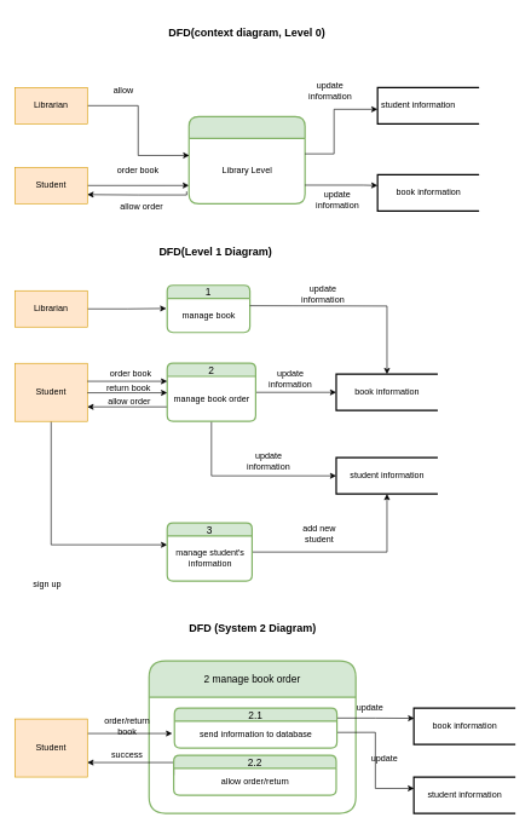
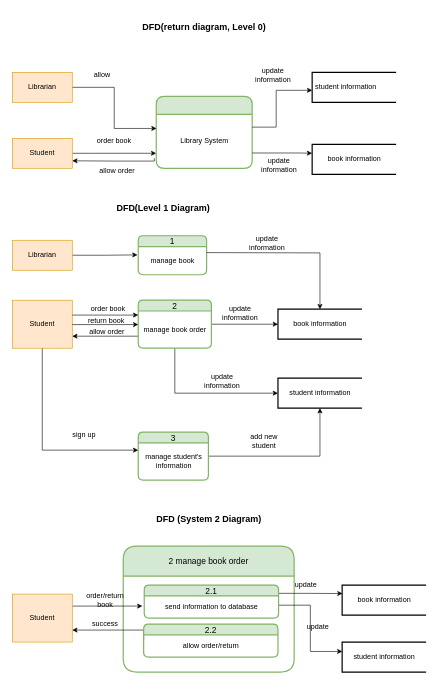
  <mxCell id="0" />
  <mxCell id="1" parent="0" />
  <mxCell id="2" style="edgeStyle=orthogonalEdgeStyle;rounded=0;orthogonalLoop=1;jettySize=auto;html=1;exitX=1;exitY=0.5;exitDx=0;exitDy=0;entryX=0;entryY=0.722;entryDx=0;entryDy=0;entryPerimeter=0;" edge="1" parent="1" source="3" target="5"><mxGeometry relative="1" as="geometry" /></mxCell>
  <mxCell id="3" value="Student" style="rounded=0;whiteSpace=wrap;html=1;fillColor=#ffe6cc;strokeColor=#d79b00;" vertex="1" parent="1"><mxGeometry x="20" y="230" width="100" height="50" as="geometry" /></mxCell>
  <mxCell id="4" value="" style="swimlane;childLayout=stackLayout;horizontal=1;startSize=30;horizontalStack=0;rounded=1;fontSize=14;fontStyle=0;strokeWidth=2;resizeParent=0;resizeLast=1;shadow=0;dashed=0;align=center;fillColor=#d5e8d4;strokeColor=#82b366;" vertex="1" parent="1"><mxGeometry x="260" y="160" width="160" height="120" as="geometry" /></mxCell>
- <mxCell id="5" value="Library Level" style="text;html=1;align=center;verticalAlign=middle;resizable=0;points=[];autosize=1;strokeColor=none;fillColor=none;" vertex="1" parent="4"><mxGeometry y="30" width="160" height="90" as="geometry" /></mxCell>
+ <mxCell id="5" value="Library System" style="text;html=1;align=center;verticalAlign=middle;resizable=0;points=[];autosize=1;strokeColor=none;fillColor=none;" vertex="1" parent="4"><mxGeometry y="30" width="160" height="90" as="geometry" /></mxCell>
  <mxCell id="6" style="edgeStyle=orthogonalEdgeStyle;rounded=0;orthogonalLoop=1;jettySize=auto;html=1;exitX=1;exitY=0.5;exitDx=0;exitDy=0;entryX=0.003;entryY=0.262;entryDx=0;entryDy=0;entryPerimeter=0;" edge="1" parent="1" source="7" target="5"><mxGeometry relative="1" as="geometry"><Array as="points"><mxPoint x="190" y="145" /><mxPoint x="190" y="214" /></Array></mxGeometry></mxCell>
  <mxCell id="7" value="Librarian" style="rounded=0;whiteSpace=wrap;html=1;fillColor=#ffe6cc;strokeColor=#d79b00;" vertex="1" parent="1"><mxGeometry x="20" y="120" width="100" height="50" as="geometry" /></mxCell>
  <mxCell id="8" value="&lt;div style=&quot;text-align: center;&quot;&gt;&lt;span style=&quot;background-color: initial; white-space: pre;&quot;&gt; &lt;/span&gt;&lt;span style=&quot;background-color: initial;&quot;&gt;student information&lt;/span&gt;&lt;/div&gt;" style="strokeWidth=2;html=1;shape=mxgraph.flowchart.annotation_1;align=left;pointerEvents=1;" vertex="1" parent="1"><mxGeometry x="520" y="120" width="140" height="50" as="geometry" /></mxCell>
  <mxCell id="9" value="&lt;div style=&quot;&quot;&gt;book information&lt;/div&gt;" style="strokeWidth=2;html=1;shape=mxgraph.flowchart.annotation_1;align=center;pointerEvents=1;" vertex="1" parent="1"><mxGeometry x="520" y="240" width="140" height="50" as="geometry" /></mxCell>
  <mxCell id="10" style="edgeStyle=orthogonalEdgeStyle;rounded=0;orthogonalLoop=1;jettySize=auto;html=1;exitX=1;exitY=0.5;exitDx=0;exitDy=0;" edge="1" parent="1"><mxGeometry relative="1" as="geometry"><mxPoint x="420" y="211.4" as="sourcePoint" /><mxPoint x="520" y="150" as="targetPoint" /><Array as="points"><mxPoint x="460" y="211" /><mxPoint x="460" y="150" /><mxPoint x="510" y="150" /></Array></mxGeometry></mxCell>
  <mxCell id="11" style="edgeStyle=orthogonalEdgeStyle;rounded=0;orthogonalLoop=1;jettySize=auto;html=1;exitX=1;exitY=0.5;exitDx=0;exitDy=0;" edge="1" parent="1"><mxGeometry relative="1" as="geometry"><mxPoint x="420" y="254.52" as="sourcePoint" /><mxPoint x="520" y="255" as="targetPoint" /><Array as="points"><mxPoint x="500" y="255" /><mxPoint x="500" y="255" /></Array></mxGeometry></mxCell>
  <mxCell id="12" value="allow" style="text;strokeColor=none;align=center;fillColor=none;html=1;verticalAlign=middle;whiteSpace=wrap;rounded=0;" vertex="1" parent="1"><mxGeometry x="140" y="110" width="60" height="30" as="geometry" /></mxCell>
  <mxCell id="13" value="order book" style="text;strokeColor=none;align=center;fillColor=none;html=1;verticalAlign=middle;whiteSpace=wrap;rounded=0;" vertex="1" parent="1"><mxGeometry x="160" y="220" width="60" height="30" as="geometry" /></mxCell>
  <mxCell id="14" style="edgeStyle=orthogonalEdgeStyle;rounded=0;orthogonalLoop=1;jettySize=auto;html=1;exitX=-0.02;exitY=0.813;exitDx=0;exitDy=0;entryX=1;entryY=0.75;entryDx=0;entryDy=0;exitPerimeter=0;" edge="1" parent="1" source="5" target="3"><mxGeometry relative="1" as="geometry"><mxPoint x="120" y="340.02" as="sourcePoint" /><mxPoint x="260" y="340" as="targetPoint" /><Array as="points"><mxPoint x="257" y="268" /><mxPoint x="190" y="268" /></Array></mxGeometry></mxCell>
  <mxCell id="15" value="allow order" style="text;strokeColor=none;align=center;fillColor=none;html=1;verticalAlign=middle;whiteSpace=wrap;rounded=0;" vertex="1" parent="1"><mxGeometry x="160" y="270" width="70" height="30" as="geometry" /></mxCell>
  <mxCell id="16" value="update information" style="text;strokeColor=none;align=center;fillColor=none;html=1;verticalAlign=middle;whiteSpace=wrap;rounded=0;" vertex="1" parent="1"><mxGeometry x="420" y="110" width="70" height="30" as="geometry" /></mxCell>
  <mxCell id="17" value="update information" style="text;strokeColor=none;align=center;fillColor=none;html=1;verticalAlign=middle;whiteSpace=wrap;rounded=0;" vertex="1" parent="1"><mxGeometry x="430" y="260" width="70" height="30" as="geometry" /></mxCell>
- <mxCell id="18" value="&lt;font style=&quot;font-size: 15px;&quot;&gt;&lt;b&gt;&lt;br&gt;DFD(context diagram, Level 0)&lt;br&gt;&lt;/b&gt;&lt;/font&gt;" style="text;strokeColor=none;align=center;fillColor=none;html=1;verticalAlign=middle;whiteSpace=wrap;rounded=0;" vertex="1" parent="1"><mxGeometry x="217" y="20" width="246" height="30" as="geometry" /></mxCell>
+ <mxCell id="18" value="&lt;font style=&quot;font-size: 15px;&quot;&gt;&lt;b&gt;&lt;br&gt;DFD(return diagram, Level 0)&lt;br&gt;&lt;/b&gt;&lt;/font&gt;" style="text;strokeColor=none;align=center;fillColor=none;html=1;verticalAlign=middle;whiteSpace=wrap;rounded=0;" vertex="1" parent="1"><mxGeometry x="217" y="20" width="246" height="30" as="geometry" /></mxCell>
  <mxCell id="19" style="edgeStyle=orthogonalEdgeStyle;rounded=0;orthogonalLoop=1;jettySize=auto;html=1;exitX=1;exitY=0.5;exitDx=0;exitDy=0;entryX=-0.011;entryY=0.296;entryDx=0;entryDy=0;entryPerimeter=0;fontSize=15;" edge="1" parent="1" source="20" target="22"><mxGeometry relative="1" as="geometry" /></mxCell>
  <mxCell id="20" value="Librarian" style="rounded=0;whiteSpace=wrap;html=1;fillColor=#ffe6cc;strokeColor=#d79b00;" vertex="1" parent="1"><mxGeometry x="20" y="400" width="100" height="50" as="geometry" /></mxCell>
  <mxCell id="21" value="1" style="swimlane;childLayout=stackLayout;horizontal=1;startSize=18;horizontalStack=0;rounded=1;fontSize=14;fontStyle=0;strokeWidth=2;resizeParent=0;resizeLast=1;shadow=0;dashed=0;align=center;fillColor=#d5e8d4;strokeColor=#82b366;" vertex="1" parent="1"><mxGeometry x="230" y="392.5" width="114" height="65" as="geometry"><mxRectangle x="314" y="502.5" width="50" height="30" as="alternateBounds" /></mxGeometry></mxCell>
  <mxCell id="22" value="manage book" style="text;html=1;align=center;verticalAlign=middle;resizable=0;points=[];autosize=1;strokeColor=none;fillColor=none;" vertex="1" parent="21"><mxGeometry y="18" width="114" height="47" as="geometry" /></mxCell>
  <mxCell id="23" value="&lt;div style=&quot;&quot;&gt;book information&lt;/div&gt;" style="strokeWidth=2;html=1;shape=mxgraph.flowchart.annotation_1;align=center;pointerEvents=1;" vertex="1" parent="1"><mxGeometry x="463" y="515" width="140" height="50" as="geometry" /></mxCell>
  <mxCell id="24" style="edgeStyle=orthogonalEdgeStyle;rounded=0;orthogonalLoop=1;jettySize=auto;html=1;exitX=1;exitY=0.5;exitDx=0;exitDy=0;fontSize=15;" edge="1" parent="1" target="23"><mxGeometry relative="1" as="geometry"><mxPoint x="344" y="420.59" as="sourcePoint" /><mxPoint x="452.746" y="420.002" as="targetPoint" /></mxGeometry></mxCell>
  <mxCell id="25" value="update information" style="text;strokeColor=none;align=center;fillColor=none;html=1;verticalAlign=middle;whiteSpace=wrap;rounded=0;" vertex="1" parent="1"><mxGeometry x="410" y="390" width="70" height="30" as="geometry" /></mxCell>
  <mxCell id="26" style="edgeStyle=orthogonalEdgeStyle;rounded=0;orthogonalLoop=1;jettySize=auto;html=1;exitX=0.5;exitY=1;exitDx=0;exitDy=0;fontSize=15;" edge="1" parent="1" source="27"><mxGeometry relative="1" as="geometry"><mxPoint x="230" y="750" as="targetPoint" /><Array as="points"><mxPoint x="70" y="750" /></Array></mxGeometry></mxCell>
  <mxCell id="27" value="Student" style="rounded=0;whiteSpace=wrap;html=1;fillColor=#ffe6cc;strokeColor=#d79b00;" vertex="1" parent="1"><mxGeometry x="20" y="500" width="100" height="80" as="geometry" /></mxCell>
  <mxCell id="28" style="edgeStyle=orthogonalEdgeStyle;rounded=0;orthogonalLoop=1;jettySize=auto;html=1;exitX=0;exitY=0.75;exitDx=0;exitDy=0;entryX=1;entryY=0.75;entryDx=0;entryDy=0;fontSize=15;" edge="1" parent="1" source="31" target="27"><mxGeometry relative="1" as="geometry" /></mxCell>
  <mxCell id="29" style="edgeStyle=orthogonalEdgeStyle;rounded=0;orthogonalLoop=1;jettySize=auto;html=1;exitX=1;exitY=0.5;exitDx=0;exitDy=0;fontSize=15;" edge="1" parent="1" source="31" target="23"><mxGeometry relative="1" as="geometry" /></mxCell>
  <mxCell id="30" style="edgeStyle=orthogonalEdgeStyle;rounded=0;orthogonalLoop=1;jettySize=auto;html=1;exitX=0.5;exitY=1;exitDx=0;exitDy=0;fontSize=15;entryX=0;entryY=0.5;entryDx=0;entryDy=0;entryPerimeter=0;" edge="1" parent="1" source="31" target="39"><mxGeometry relative="1" as="geometry"><mxPoint x="287" y="680" as="targetPoint" /></mxGeometry></mxCell>
  <mxCell id="31" value="2" style="swimlane;childLayout=stackLayout;horizontal=1;startSize=18;horizontalStack=0;rounded=1;fontSize=14;fontStyle=0;strokeWidth=2;resizeParent=0;resizeLast=1;shadow=0;dashed=0;align=center;fillColor=#d5e8d4;strokeColor=#82b366;" vertex="1" parent="1"><mxGeometry x="230" y="500" width="122" height="80" as="geometry"><mxRectangle x="314" y="502.5" width="50" height="30" as="alternateBounds" /></mxGeometry></mxCell>
  <mxCell id="32" value="manage book order" style="text;html=1;align=center;verticalAlign=middle;resizable=0;points=[];autosize=1;strokeColor=none;fillColor=none;" vertex="1" parent="31"><mxGeometry y="18" width="122" height="62" as="geometry" /></mxCell>
  <mxCell id="33" style="edgeStyle=orthogonalEdgeStyle;rounded=0;orthogonalLoop=1;jettySize=auto;html=1;exitX=1;exitY=0.5;exitDx=0;exitDy=0;fontSize=15;" edge="1" parent="1" target="32"><mxGeometry relative="1" as="geometry"><mxPoint x="120" y="540.61" as="sourcePoint" /><mxPoint x="229.544" y="540.002" as="targetPoint" /><Array as="points"><mxPoint x="190" y="540" /><mxPoint x="190" y="540" /></Array></mxGeometry></mxCell>
  <mxCell id="34" style="edgeStyle=orthogonalEdgeStyle;rounded=0;orthogonalLoop=1;jettySize=auto;html=1;exitX=1;exitY=0.5;exitDx=0;exitDy=0;fontSize=15;" edge="1" parent="1"><mxGeometry relative="1" as="geometry"><mxPoint x="120" y="524.76" as="sourcePoint" /><mxPoint x="230" y="524.769" as="targetPoint" /><Array as="points"><mxPoint x="200" y="524.15" /><mxPoint x="200" y="524.15" /></Array></mxGeometry></mxCell>
  <mxCell id="35" value="order book" style="text;strokeColor=none;align=center;fillColor=none;html=1;verticalAlign=middle;whiteSpace=wrap;rounded=0;" vertex="1" parent="1"><mxGeometry x="140" y="500" width="80" height="30" as="geometry" /></mxCell>
  <mxCell id="36" value="return book" style="text;strokeColor=none;align=center;fillColor=none;html=1;verticalAlign=middle;whiteSpace=wrap;rounded=0;" vertex="1" parent="1"><mxGeometry x="137" y="520" width="80" height="30" as="geometry" /></mxCell>
  <mxCell id="37" value="allow order" style="text;strokeColor=none;align=center;fillColor=none;html=1;verticalAlign=middle;whiteSpace=wrap;rounded=0;" vertex="1" parent="1"><mxGeometry x="138" y="537" width="80" height="30" as="geometry" /></mxCell>
  <mxCell id="38" value="update information" style="text;strokeColor=none;align=center;fillColor=none;html=1;verticalAlign=middle;whiteSpace=wrap;rounded=0;" vertex="1" parent="1"><mxGeometry x="360" y="507" width="80" height="30" as="geometry" /></mxCell>
  <mxCell id="39" value="&lt;div style=&quot;&quot;&gt;student information&lt;/div&gt;" style="strokeWidth=2;html=1;shape=mxgraph.flowchart.annotation_1;align=center;pointerEvents=1;" vertex="1" parent="1"><mxGeometry x="463" y="630" width="140" height="50" as="geometry" /></mxCell>
  <mxCell id="40" value="update information" style="text;strokeColor=none;align=center;fillColor=none;html=1;verticalAlign=middle;whiteSpace=wrap;rounded=0;" vertex="1" parent="1"><mxGeometry x="330" y="620" width="80" height="30" as="geometry" /></mxCell>
  <mxCell id="41" style="edgeStyle=orthogonalEdgeStyle;rounded=0;orthogonalLoop=1;jettySize=auto;html=1;exitX=1;exitY=0.5;exitDx=0;exitDy=0;entryX=0.5;entryY=1;entryDx=0;entryDy=0;entryPerimeter=0;fontSize=15;" edge="1" parent="1" source="42" target="39"><mxGeometry relative="1" as="geometry" /></mxCell>
  <mxCell id="42" value="3" style="swimlane;childLayout=stackLayout;horizontal=1;startSize=18;horizontalStack=0;rounded=1;fontSize=14;fontStyle=0;strokeWidth=2;resizeParent=0;resizeLast=1;shadow=0;dashed=0;align=center;fillColor=#d5e8d4;strokeColor=#82b366;" vertex="1" parent="1"><mxGeometry x="230" y="720" width="117" height="80" as="geometry"><mxRectangle x="314" y="502.5" width="50" height="30" as="alternateBounds" /></mxGeometry></mxCell>
  <mxCell id="43" value="manage student's&lt;br&gt;information" style="text;html=1;align=center;verticalAlign=middle;resizable=0;points=[];autosize=1;strokeColor=none;fillColor=none;" vertex="1" parent="42"><mxGeometry y="18" width="117" height="62" as="geometry" /></mxCell>
- <mxCell id="44" value="sign up" style="text;strokeColor=none;align=center;fillColor=none;html=1;verticalAlign=middle;whiteSpace=wrap;rounded=0;" vertex="1" parent="1"><mxGeometry x="25" y="790" width="80" height="30" as="geometry" /></mxCell>
+ <mxCell id="44" value="sign up" style="text;strokeColor=none;align=center;fillColor=none;html=1;verticalAlign=middle;whiteSpace=wrap;rounded=0;" vertex="1" parent="1"><mxGeometry x="100" y="710" width="80" height="30" as="geometry" /></mxCell>
  <mxCell id="45" value="add new student" style="text;strokeColor=none;align=center;fillColor=none;html=1;verticalAlign=middle;whiteSpace=wrap;rounded=0;" vertex="1" parent="1"><mxGeometry x="400" y="720" width="80" height="30" as="geometry" /></mxCell>
- <mxCell id="46" value="&lt;font style=&quot;font-size: 15px;&quot;&gt;&lt;b&gt;DFD(Level 1 Diagram)&lt;br&gt;&lt;/b&gt;&lt;/font&gt;" style="text;strokeColor=none;align=center;fillColor=none;html=1;verticalAlign=middle;whiteSpace=wrap;rounded=0;" vertex="1" parent="1"><mxGeometry x="174" y="330" width="246" height="30" as="geometry" /></mxCell>
+ <mxCell id="46" value="&lt;font style=&quot;font-size: 15px;&quot;&gt;&lt;b&gt;DFD(Level 1 Diagram)&lt;br&gt;&lt;/b&gt;&lt;/font&gt;" style="text;strokeColor=none;align=center;fillColor=none;html=1;verticalAlign=middle;whiteSpace=wrap;rounded=0;" vertex="1" parent="1"><mxGeometry x="149" y="330" width="246" height="30" as="geometry" /></mxCell>
  <mxCell id="47" value="2 manage book order" style="swimlane;childLayout=stackLayout;horizontal=1;startSize=50;horizontalStack=0;rounded=1;fontSize=14;fontStyle=0;strokeWidth=2;resizeParent=0;resizeLast=1;shadow=0;dashed=0;align=center;fillColor=#d5e8d4;strokeColor=#82b366;" vertex="1" parent="1"><mxGeometry x="205" y="910" width="285" height="210" as="geometry"><mxRectangle x="314" y="502.5" width="50" height="30" as="alternateBounds" /></mxGeometry></mxCell>
  <mxCell id="48" style="edgeStyle=orthogonalEdgeStyle;rounded=0;orthogonalLoop=1;jettySize=auto;html=1;exitX=1;exitY=0.25;exitDx=0;exitDy=0;entryX=-0.014;entryY=0.459;entryDx=0;entryDy=0;entryPerimeter=0;fontSize=15;" edge="1" parent="1" source="49" target="55"><mxGeometry relative="1" as="geometry" /></mxCell>
  <mxCell id="49" value="Student" style="rounded=0;whiteSpace=wrap;html=1;fillColor=#ffe6cc;strokeColor=#d79b00;" vertex="1" parent="1"><mxGeometry x="20" y="990" width="100" height="80" as="geometry" /></mxCell>
  <mxCell id="50" value="&lt;div style=&quot;&quot;&gt;book information&lt;/div&gt;" style="strokeWidth=2;html=1;shape=mxgraph.flowchart.annotation_1;align=center;pointerEvents=1;" vertex="1" parent="1"><mxGeometry x="570" y="975" width="140" height="50" as="geometry" /></mxCell>
  <mxCell id="51" value="&lt;div style=&quot;&quot;&gt;student information&lt;/div&gt;" style="strokeWidth=2;html=1;shape=mxgraph.flowchart.annotation_1;align=center;pointerEvents=1;" vertex="1" parent="1"><mxGeometry x="570" y="1070" width="140" height="50" as="geometry" /></mxCell>
  <mxCell id="52" style="edgeStyle=orthogonalEdgeStyle;rounded=0;orthogonalLoop=1;jettySize=auto;html=1;exitX=1.001;exitY=0.42;exitDx=0;exitDy=0;entryX=0.002;entryY=0.313;entryDx=0;entryDy=0;entryPerimeter=0;fontSize=15;exitPerimeter=0;" edge="1" parent="1" source="55" target="51"><mxGeometry relative="1" as="geometry"><Array as="points"><mxPoint x="517" y="1008" /><mxPoint x="517" y="1086" /></Array></mxGeometry></mxCell>
  <mxCell id="53" style="edgeStyle=orthogonalEdgeStyle;rounded=0;orthogonalLoop=1;jettySize=auto;html=1;exitX=1;exitY=0.25;exitDx=0;exitDy=0;entryX=0.004;entryY=0.282;entryDx=0;entryDy=0;entryPerimeter=0;fontSize=15;" edge="1" parent="1" source="54" target="50"><mxGeometry relative="1" as="geometry" /></mxCell>
  <mxCell id="54" value="2.1" style="swimlane;childLayout=stackLayout;horizontal=1;startSize=18;horizontalStack=0;rounded=1;fontSize=14;fontStyle=0;strokeWidth=2;resizeParent=0;resizeLast=1;shadow=0;dashed=0;align=center;fillColor=#d5e8d4;strokeColor=#82b366;" vertex="1" parent="1"><mxGeometry x="240" y="975" width="224" height="55" as="geometry"><mxRectangle x="314" y="502.5" width="50" height="30" as="alternateBounds" /></mxGeometry></mxCell>
  <mxCell id="55" value="send information to database" style="text;html=1;align=center;verticalAlign=middle;resizable=0;points=[];autosize=1;strokeColor=none;fillColor=none;" vertex="1" parent="54"><mxGeometry y="18" width="224" height="37" as="geometry" /></mxCell>
  <mxCell id="56" value="order/return book" style="text;strokeColor=none;align=center;fillColor=none;html=1;verticalAlign=middle;whiteSpace=wrap;rounded=0;" vertex="1" parent="1"><mxGeometry x="130" y="985" width="90" height="30" as="geometry" /></mxCell>
  <mxCell id="57" value="update" style="text;strokeColor=none;align=center;fillColor=none;html=1;verticalAlign=middle;whiteSpace=wrap;rounded=0;" vertex="1" parent="1"><mxGeometry x="470" y="960" width="80" height="30" as="geometry" /></mxCell>
  <mxCell id="58" value="update" style="text;strokeColor=none;align=center;fillColor=none;html=1;verticalAlign=middle;whiteSpace=wrap;rounded=0;" vertex="1" parent="1"><mxGeometry x="490" y="1030" width="80" height="30" as="geometry" /></mxCell>
  <mxCell id="59" style="edgeStyle=orthogonalEdgeStyle;rounded=0;orthogonalLoop=1;jettySize=auto;html=1;exitX=0;exitY=0.5;exitDx=0;exitDy=0;entryX=1;entryY=0.75;entryDx=0;entryDy=0;fontSize=15;" edge="1" parent="1" source="60" target="49"><mxGeometry relative="1" as="geometry"><Array as="points"><mxPoint x="239" y="1050" /></Array></mxGeometry></mxCell>
  <mxCell id="60" value="2.2" style="swimlane;childLayout=stackLayout;horizontal=1;startSize=18;horizontalStack=0;rounded=1;fontSize=14;fontStyle=0;strokeWidth=2;resizeParent=0;resizeLast=1;shadow=0;dashed=0;align=center;fillColor=#d5e8d4;strokeColor=#82b366;" vertex="1" parent="1"><mxGeometry x="239" y="1040" width="224" height="55" as="geometry"><mxRectangle x="314" y="502.5" width="50" height="30" as="alternateBounds" /></mxGeometry></mxCell>
  <mxCell id="61" value="allow order/return" style="text;html=1;align=center;verticalAlign=middle;resizable=0;points=[];autosize=1;strokeColor=none;fillColor=none;" vertex="1" parent="60"><mxGeometry y="18" width="224" height="37" as="geometry" /></mxCell>
  <mxCell id="62" value="success" style="text;strokeColor=none;align=center;fillColor=none;html=1;verticalAlign=middle;whiteSpace=wrap;rounded=0;" vertex="1" parent="1"><mxGeometry x="130" y="1025" width="90" height="30" as="geometry" /></mxCell>
  <mxCell id="63" value="&lt;font style=&quot;font-size: 15px;&quot;&gt;&lt;b&gt;DFD (System 2 Diagram)&lt;br&gt;&lt;/b&gt;&lt;/font&gt;" style="text;strokeColor=none;align=center;fillColor=none;html=1;verticalAlign=middle;whiteSpace=wrap;rounded=0;" vertex="1" parent="1"><mxGeometry x="224.5" y="850" width="246" height="30" as="geometry" /></mxCell>
